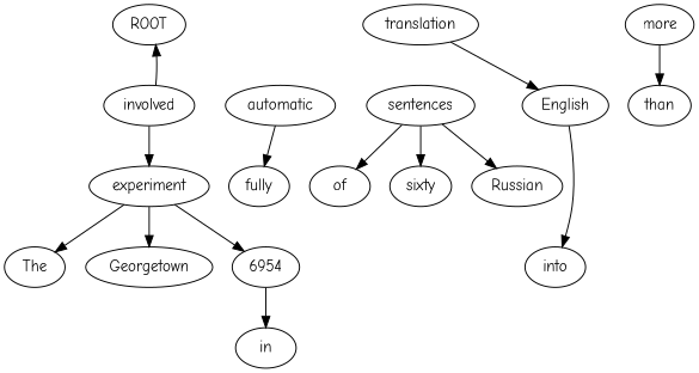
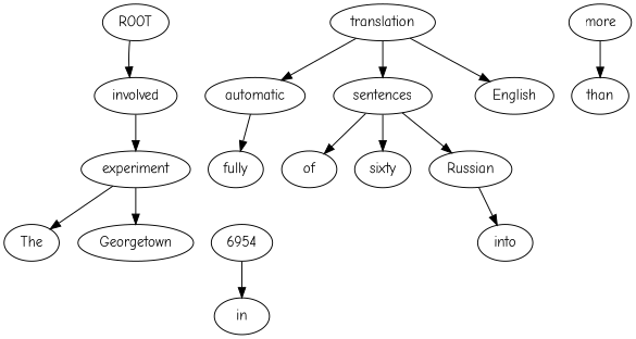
  digraph {
    fontname="Comic Neue"
    node [fontname="Comic Neue"]
    edge [fontname="Comic Neue"]
    n1 [label=ROOT]
    n2 [label=involved]
    n3 [label=experiment]
    n4 [label=The]
    n5 [label=Georgetown]
    n6 [label=6954]
    n7 [label=in]
    n8 [label=translation]
    n9 [label=automatic]
    n10 [label=sentences]
    n11 [label=English]
    n12 [label=fully]
    n13 [label=of]
    n14 [label=sixty]
    n15 [label=Russian]
    n16 [label=into]
    n17 [label=more]
    n18 [label=than]
-   n2 -> n1
+   n1 -> n2
    n2 -> n3
    n3 -> n4
    n3 -> n5
-   n3 -> n6
    n6 -> n7
+   n8 -> n9
+   n8 -> n10
    n8 -> n11
    n9 -> n12
    n10 -> n13
    n10 -> n14
    n10 -> n15
-   n11 -> n16
+   n15 -> n16
    n17 -> n18
  }
